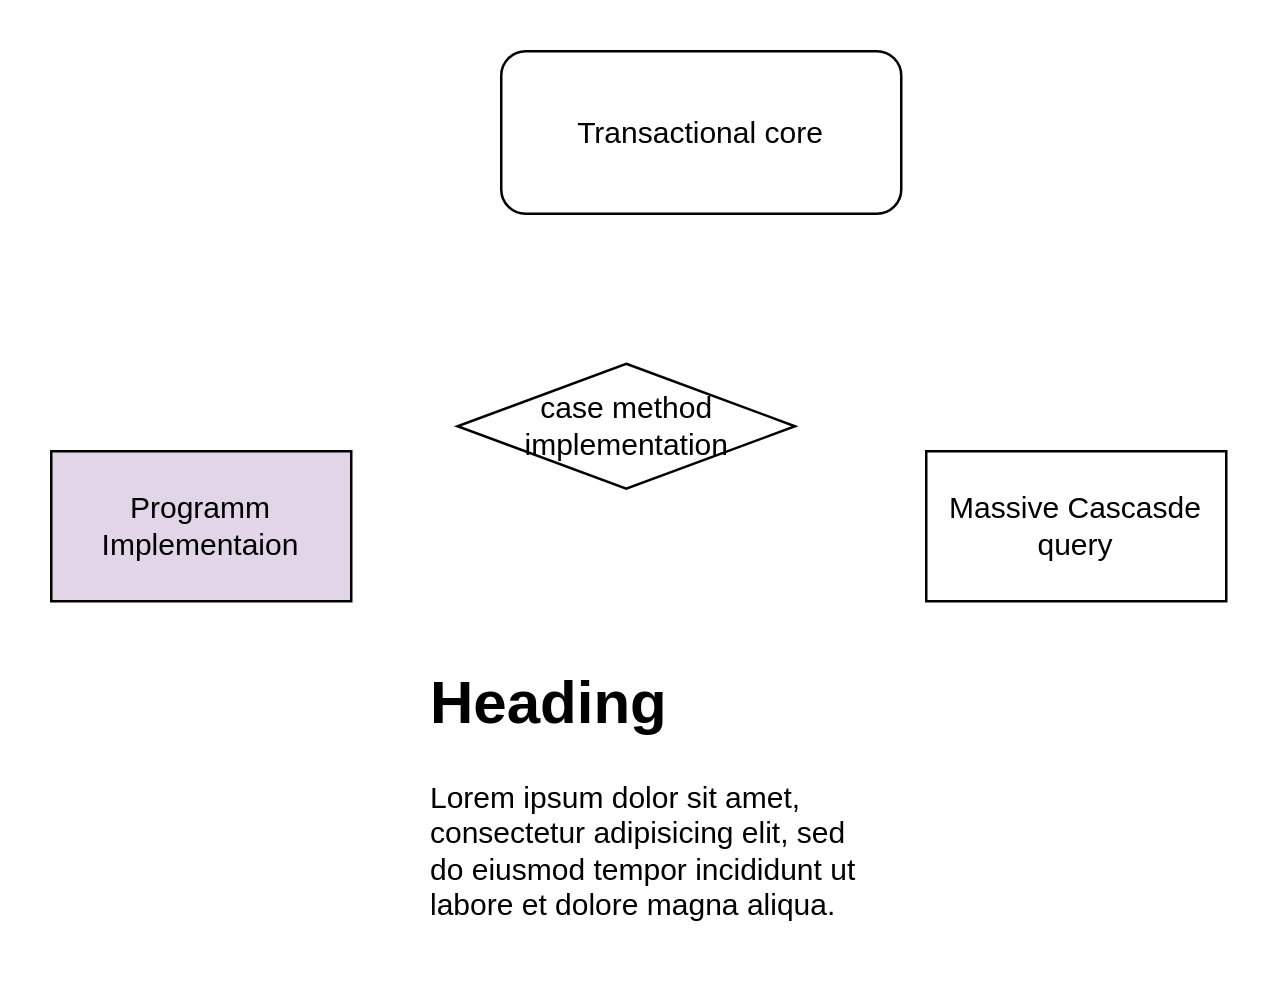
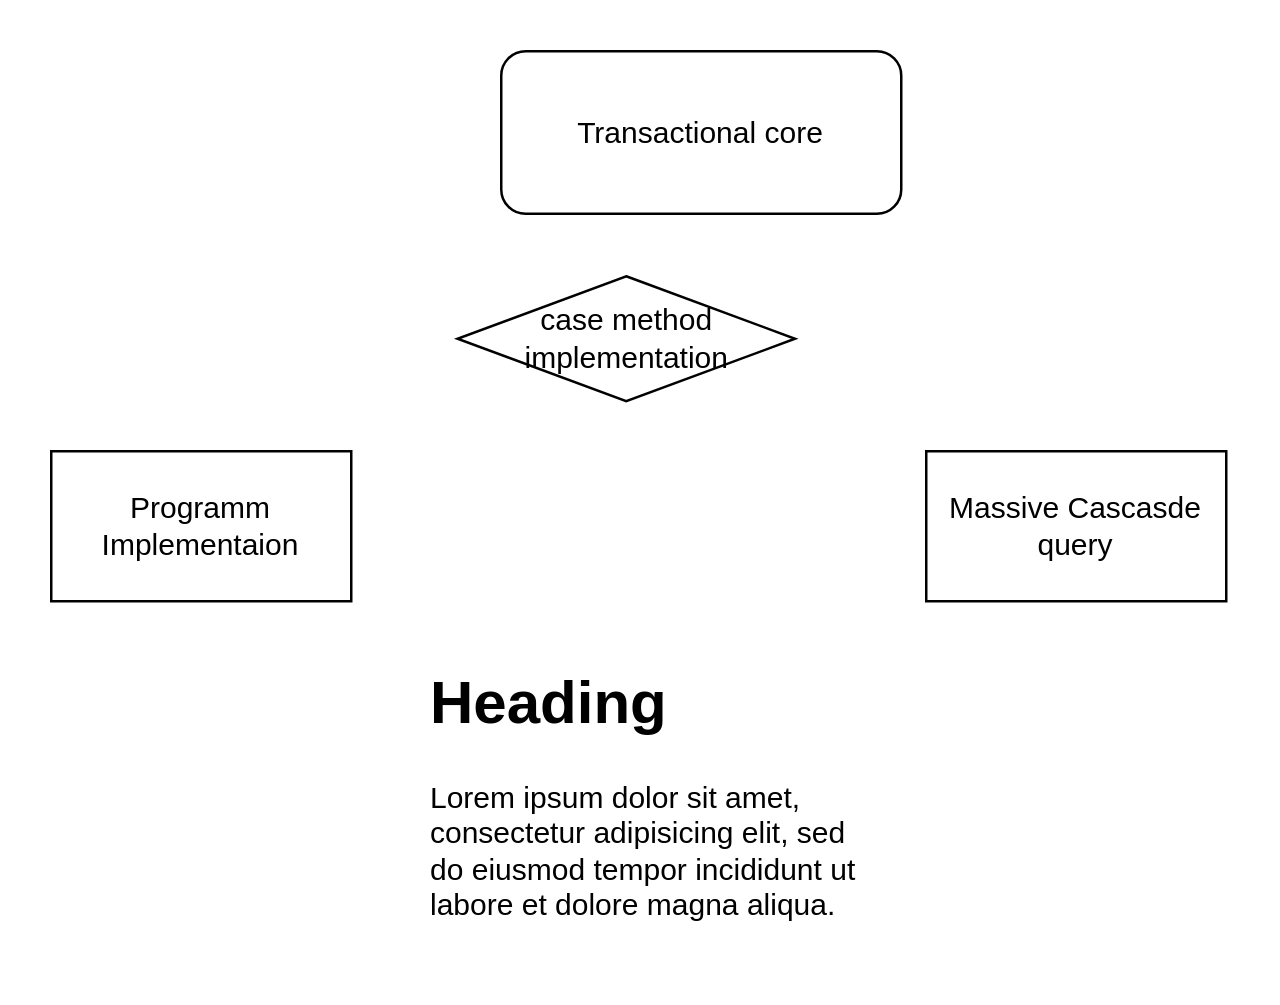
  <mxCell id="0" />
  <mxCell id="1" parent="0" />
  <mxCell id="2" value="Transactional core" style="rounded=1;whiteSpace=wrap;html=1;" vertex="1" parent="1"><mxGeometry x="200" y="20" width="160" height="65" as="geometry" /></mxCell>
- <mxCell id="3" value="case method implementation" style="rhombus;whiteSpace=wrap;html=1;" vertex="1" parent="1"><mxGeometry x="182.5" y="145" width="135" height="50" as="geometry" /></mxCell>
+ <mxCell id="3" value="case method implementation" style="rhombus;whiteSpace=wrap;html=1;" vertex="1" parent="1"><mxGeometry x="182.5" y="110" width="135" height="50" as="geometry" /></mxCell>
  <mxCell id="4" value="Massive Cascasde query" style="rounded=0;whiteSpace=wrap;html=1;" vertex="1" parent="1"><mxGeometry x="370" y="180" width="120" height="60" as="geometry" /></mxCell>
- <mxCell id="5" value="Programm Implementaion" style="rounded=0;whiteSpace=wrap;html=1;fillColor=#e1d5e7;" vertex="1" parent="1"><mxGeometry x="20" y="180" width="120" height="60" as="geometry" /></mxCell>
+ <mxCell id="5" value="Programm Implementaion" style="rounded=0;whiteSpace=wrap;html=1;" vertex="1" parent="1"><mxGeometry x="20" y="180" width="120" height="60" as="geometry" /></mxCell>
  <mxCell id="6" value="&lt;h1 style=&quot;margin-top: 0px;&quot;&gt;Heading&lt;/h1&gt;&lt;p&gt;Lorem ipsum dolor sit amet, consectetur adipisicing elit, sed do eiusmod tempor incididunt ut labore et dolore magna aliqua.&lt;/p&gt;" style="text;html=1;whiteSpace=wrap;overflow=hidden;rounded=0;" vertex="1" parent="1"><mxGeometry x="170" y="260" width="180" height="120" as="geometry" /></mxCell>
